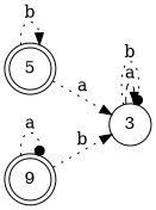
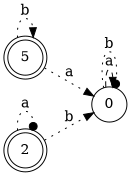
  digraph {
    rankdir=LR
    node [shape=doublecircle]
    edge [arrowhead=normal style=dotted]
    n1 [label=5]
-   0 [shape=circle label=3]
-   2 [label=9]
+   0 [shape=circle]
+   2
    n1 -> n1 [label=b]
    n1 -> 0 [label=a]
    0 -> 0 [label=a style=dashed]
    0 -> 0 [arrowhead=dot label=b]
    2 -> 0 [label=b]
    2 -> 2 [arrowhead=dot label=a]
  }
